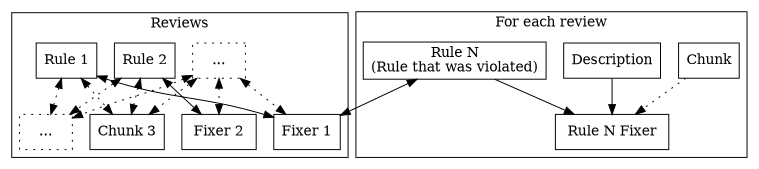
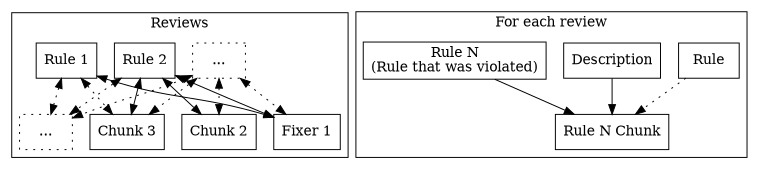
  digraph {
    rankdir=TB
    splines=true
    node [shape=box]
    edge [dir=both style=dotted]
    n1 [label="Rule 1"]
    n2 [label="Rule 2"]
    n3 [label="..." style=dotted]
    n4 [label="Fixer 1"]
-   n5 [label="Fixer 2"]
+   n5 [label="Chunk 2"]
    n6 [label="Chunk 3"]
    n7 [label="..." style=dotted]
-   n8 [label=Chunk]
+   n8 [label=Rule]
    n9 [label=Description]
    n10 [label="Rule N\n(Rule that was violated)"]
-   n11 [label="Rule N Fixer"]
+   n11 [label="Rule N Chunk"]
    subgraph cluster_1 {
      label=Reviews
      subgraph sub_2 {
        label=Reviews
        rank=same
        n1
        n2
        n3
      }
      subgraph sub_3 {
        label=Reviews
        rank=same
        n4
        n5
        n6
        n7
      }
    }
    subgraph cluster_4 {
      label="For each review"
      rankdir=LR
      n11
      subgraph sub_5 {
        label="For each review"
        rank=same
        rankdir=LR
        n8
        n9
        n10
      }
    }
    n1 -> n2 [constraint=true style=invis]
    n1 -> n4 [style=solid]
    n1 -> n6
    n1 -> n7
    n2 -> n3 [constraint=true style=invis]
-   n10 -> n4 [style=solid]
+   n2 -> n4 [style=solid]
    n2 -> n5 [style=solid]
-   n2 -> n6
+   n2 -> n6 [style=solid]
    n2 -> n7
    n3 -> n4
    n3 -> n5
    n3 -> n6
    n3 -> n7
    n4 -> n5 [constraint=true style=invis]
    n5 -> n6 [constraint=true style=invis]
    n6 -> n7 [constraint=true style=invis]
    n8 -> n11 [dir=""]
    n9 -> n11 [dir="" style=""]
    n10 -> n11 [dir="" style=""]
  }
